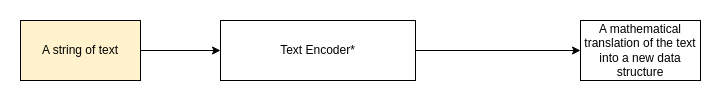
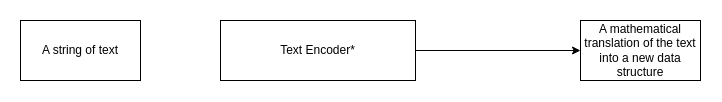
  <mxCell id="0" />
  <mxCell id="1" parent="0" />
  <mxCell id="2" value="Text Encoder*" style="rounded=0;whiteSpace=wrap;html=1;" parent="1" vertex="1"><mxGeometry x="220" y="20" width="195" height="60" as="geometry" /></mxCell>
- <mxCell id="3" value="" style="endArrow=classic;html=1;rounded=0;entryX=0;entryY=0.5;entryDx=0;entryDy=0;exitX=1;exitY=0.5;exitDx=0;exitDy=0;" parent="1" source="4" target="2" edge="1"><mxGeometry width="50" height="50" relative="1" as="geometry"><mxPoint x="140" y="50" as="sourcePoint" /><mxPoint x="270" y="60" as="targetPoint" /></mxGeometry></mxCell>
- <mxCell id="4" value="A string of text" style="rounded=0;whiteSpace=wrap;html=1;fillColor=#fff2cc;" parent="1" vertex="1"><mxGeometry x="20" y="20" width="120" height="60" as="geometry" /></mxCell>
+ <mxCell id="4" value="A string of text" style="rounded=0;whiteSpace=wrap;html=1;" parent="1" vertex="1"><mxGeometry x="20" y="20" width="120" height="60" as="geometry" /></mxCell>
  <mxCell id="5" value="A mathematical translation of the text into a new data structure" style="rounded=0;whiteSpace=wrap;html=1;" parent="1" vertex="1"><mxGeometry x="580" y="20" width="120" height="60" as="geometry" /></mxCell>
  <mxCell id="6" value="" style="endArrow=classic;html=1;rounded=0;exitX=1;exitY=0.5;exitDx=0;exitDy=0;entryX=0;entryY=0.5;entryDx=0;entryDy=0;" parent="1" source="2" target="5" edge="1"><mxGeometry width="50" height="50" relative="1" as="geometry"><mxPoint x="340" y="180" as="sourcePoint" /><mxPoint x="390" y="130" as="targetPoint" /></mxGeometry></mxCell>
